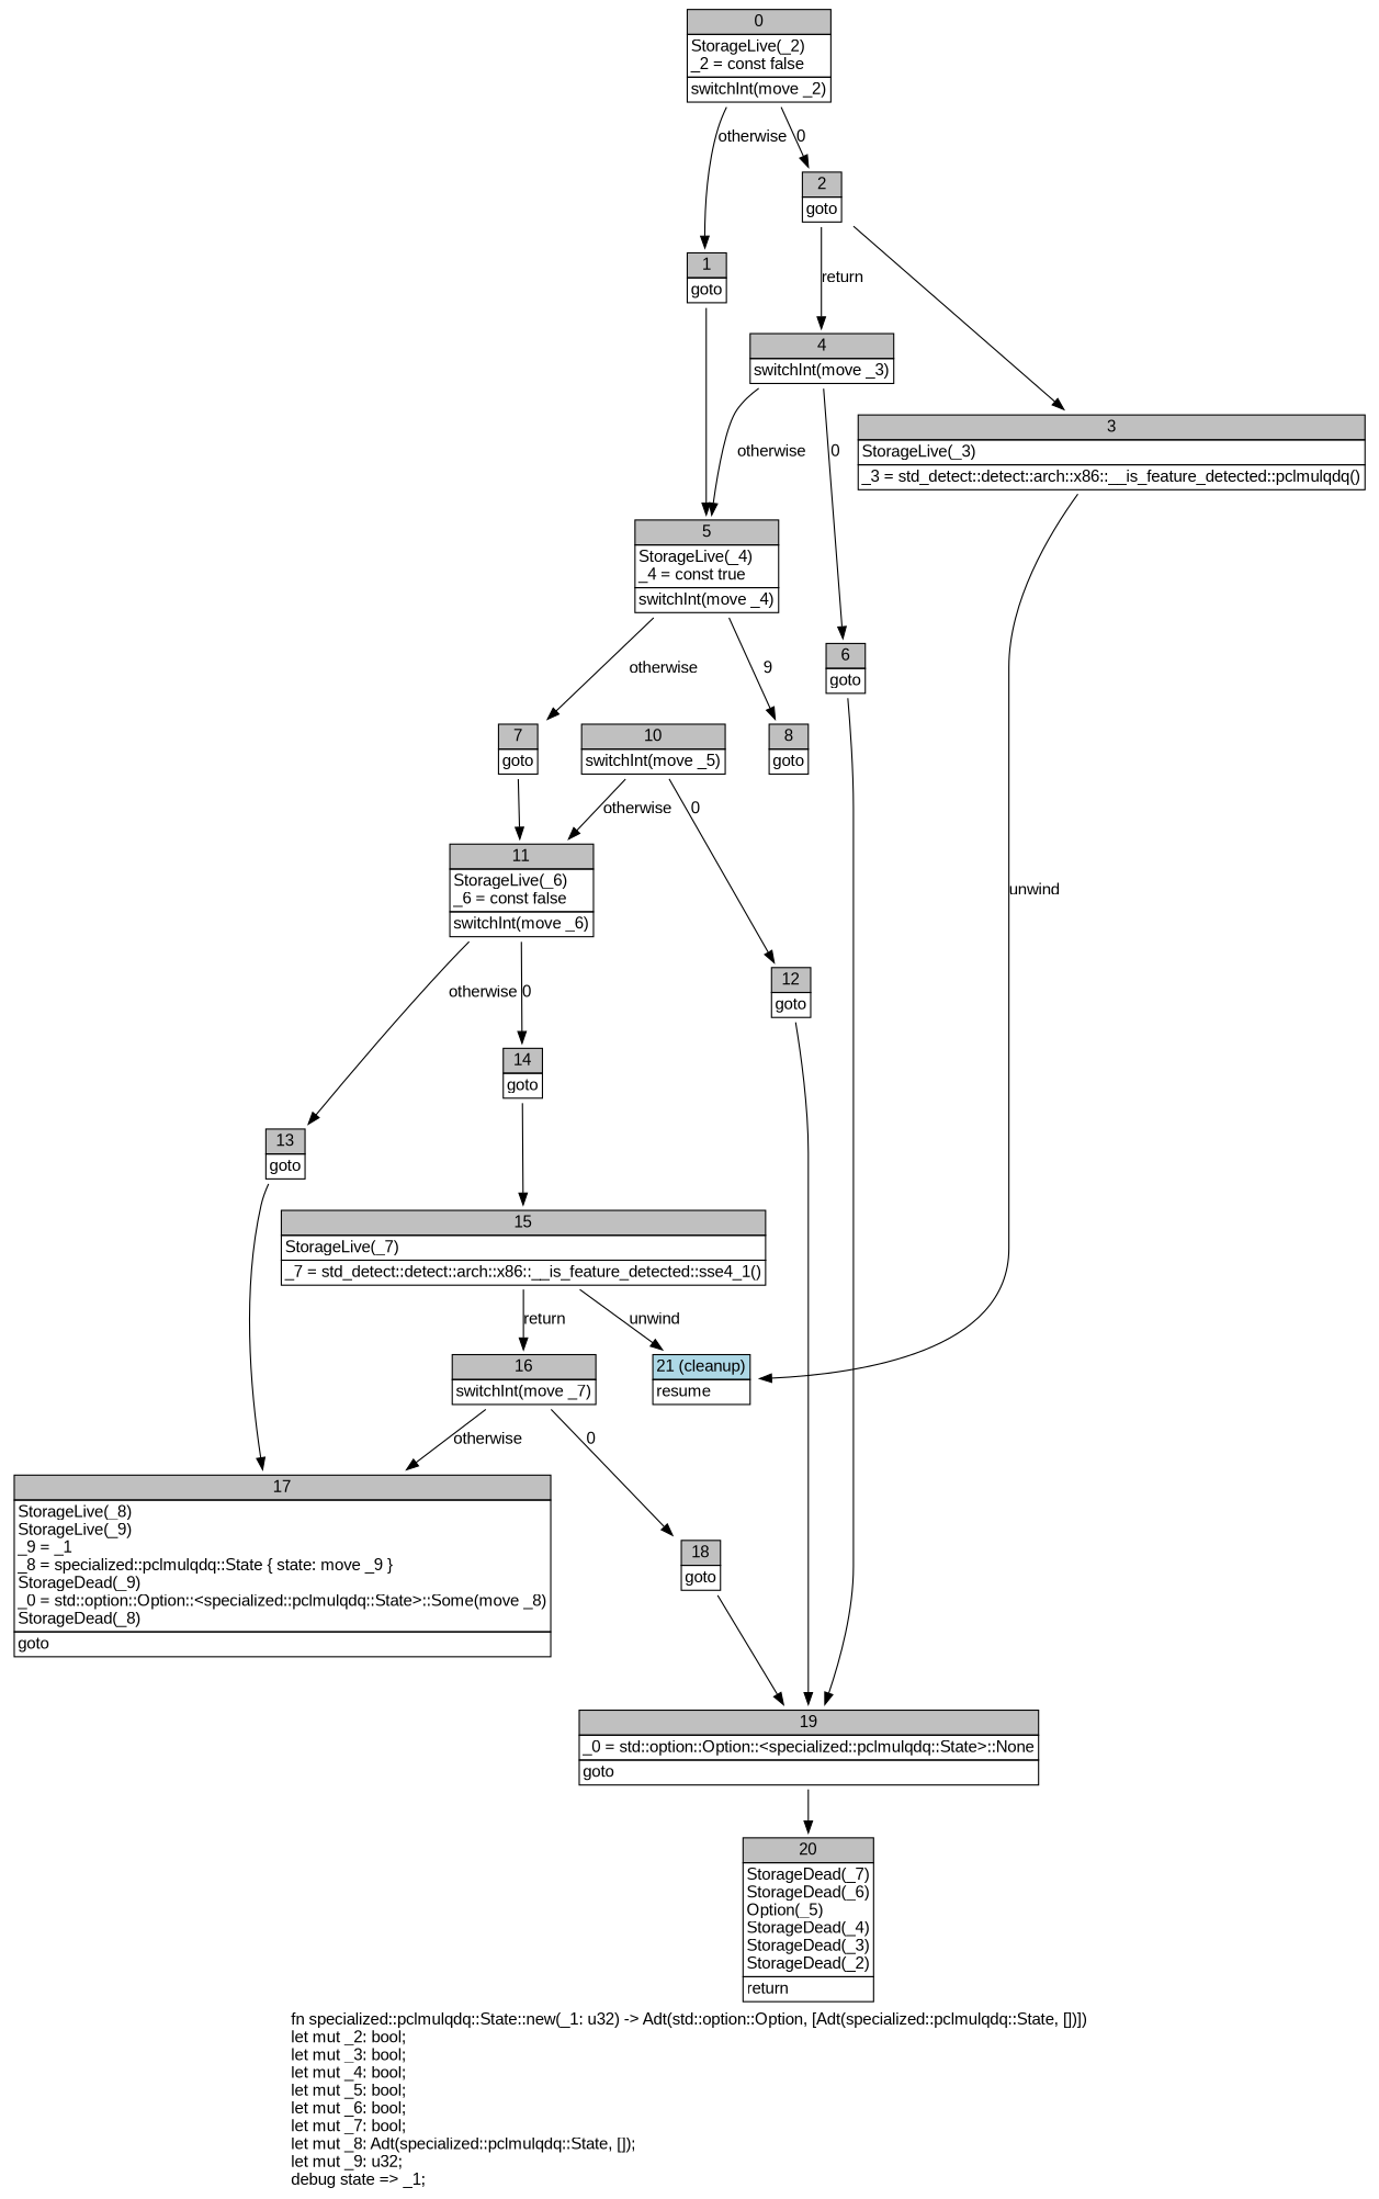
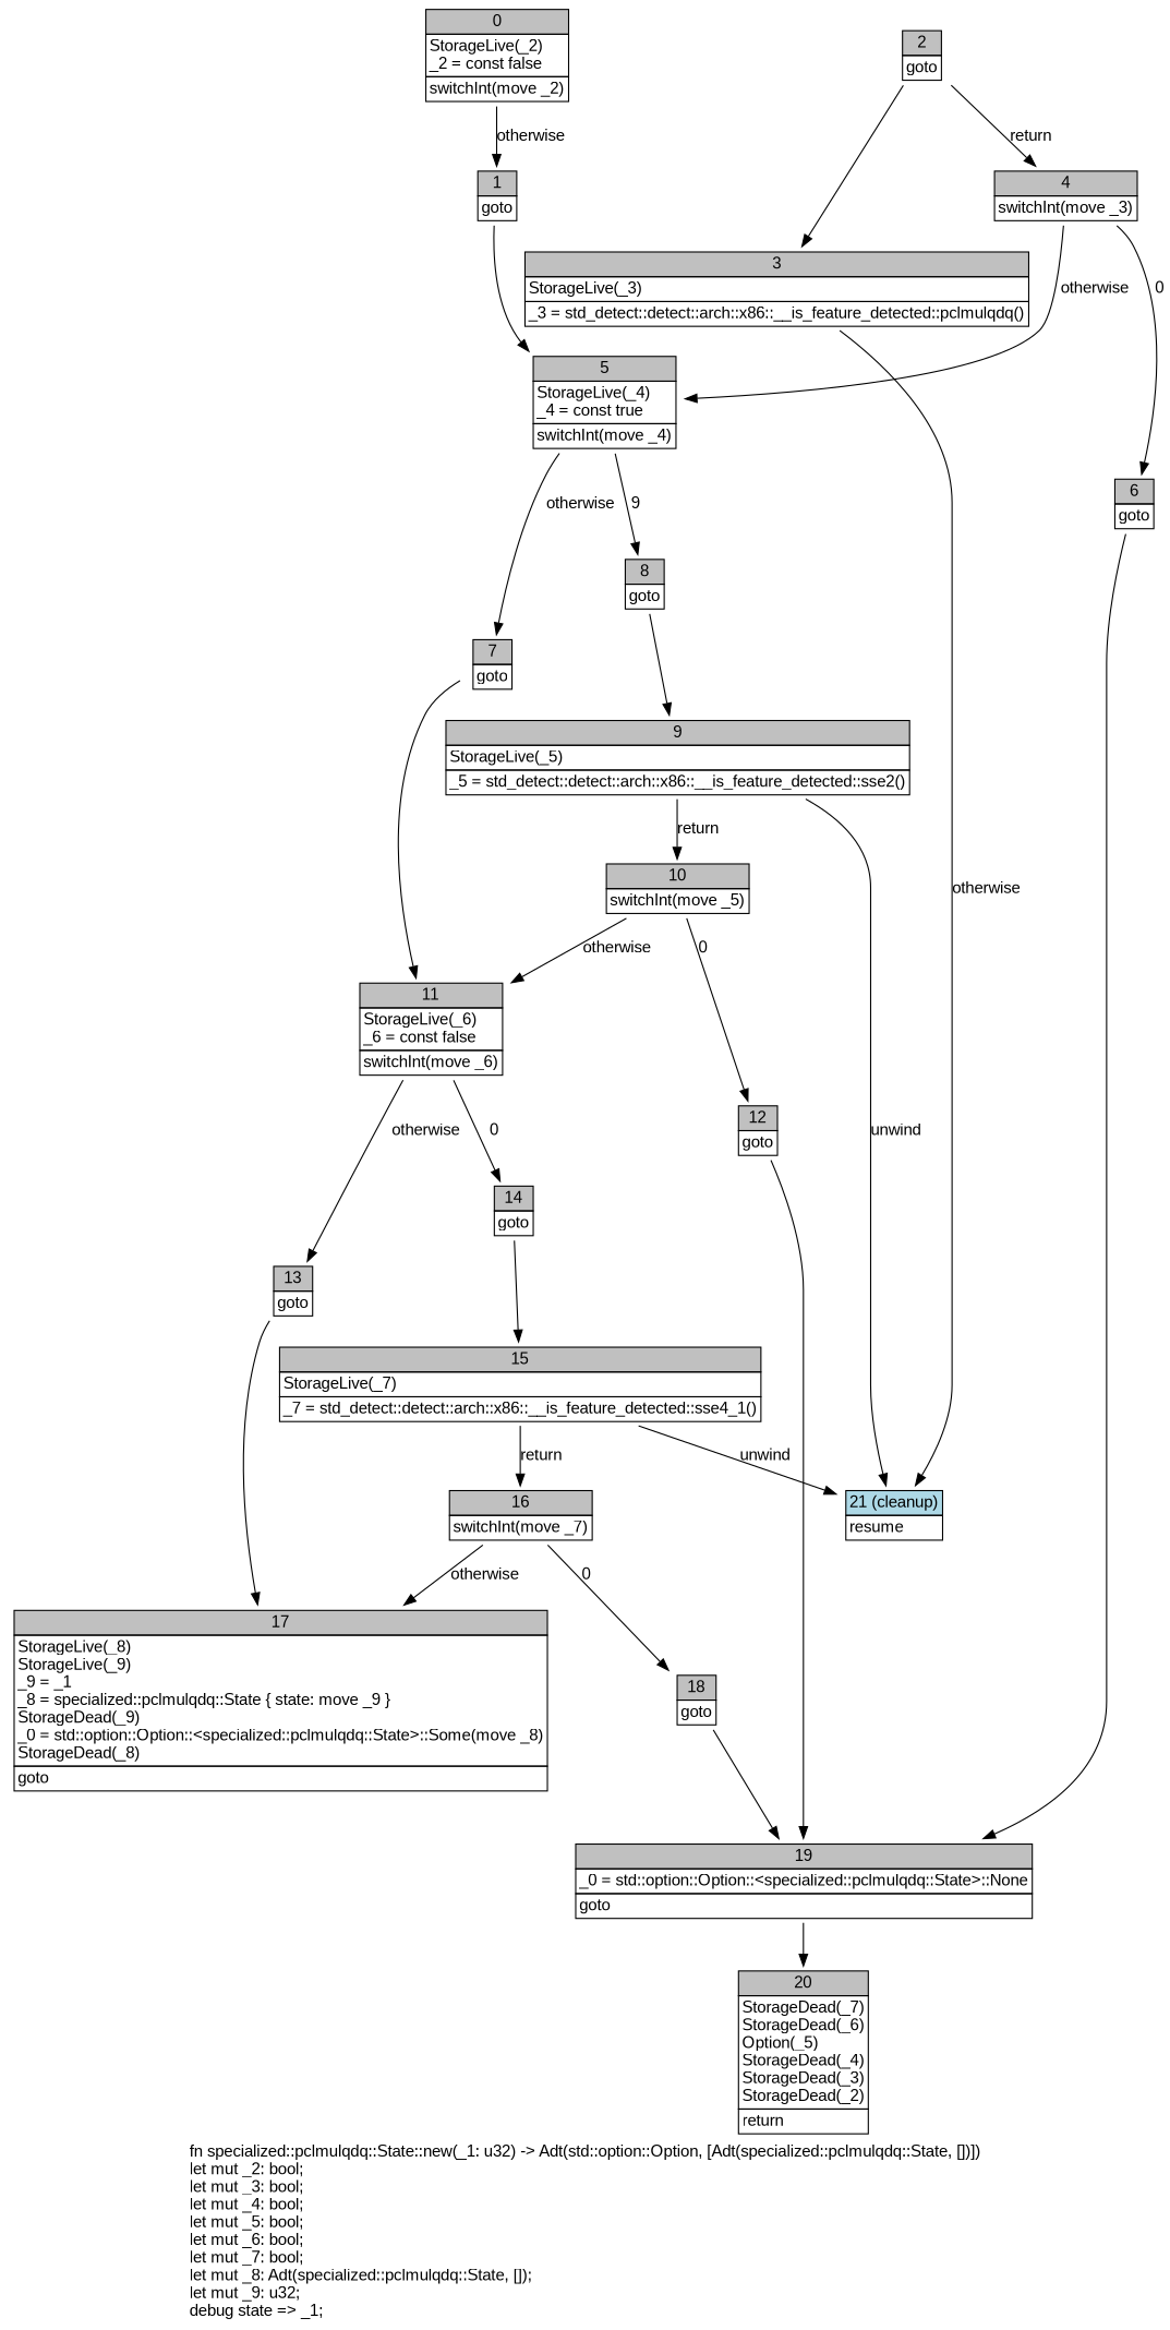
  digraph {
    fontname="Liberation Sans"
    label=<fn specialized::pclmulqdq::State::new(_1: u32) -&gt; Adt(std::option::Option, [Adt(specialized::pclmulqdq::State, [])])<br align="left"/>let mut _2: bool;<br align="left"/>let mut _3: bool;<br align="left"/>let mut _4: bool;<br align="left"/>let mut _5: bool;<br align="left"/>let mut _6: bool;<br align="left"/>let mut _7: bool;<br align="left"/>let mut _8: Adt(specialized::pclmulqdq::State, []);<br align="left"/>let mut _9: u32;<br align="left"/>debug state =&gt; _1;<br align="left"/>>
    node [fontname="Liberation Sans" shape=none]
    edge [fontname="Liberation Sans"]
    n1 [label=<<table border="0" cellborder="1" cellspacing="0"><tr><td bgcolor="gray" align="center" colspan="1">0</td></tr><tr><td align="left" balign="left">StorageLive(_2)<br/>_2 = const false<br/></td></tr><tr><td align="left">switchInt(move _2)</td></tr></table>>]
    n2 [label=<<table border="0" cellborder="1" cellspacing="0"><tr><td bgcolor="gray" align="center" colspan="1">1</td></tr><tr><td align="left">goto</td></tr></table>>]
    n3 [label=<<table border="0" cellborder="1" cellspacing="0"><tr><td bgcolor="gray" align="center" colspan="1">2</td></tr><tr><td align="left">goto</td></tr></table>>]
    n4 [label=<<table border="0" cellborder="1" cellspacing="0"><tr><td bgcolor="gray" align="center" colspan="1">5</td></tr><tr><td align="left" balign="left">StorageLive(_4)<br/>_4 = const true<br/></td></tr><tr><td align="left">switchInt(move _4)</td></tr></table>>]
    n5 [label=<<table border="0" cellborder="1" cellspacing="0"><tr><td bgcolor="gray" align="center" colspan="1">3</td></tr><tr><td align="left" balign="left">StorageLive(_3)<br/></td></tr><tr><td align="left">_3 = std_detect::detect::arch::x86::__is_feature_detected::pclmulqdq()</td></tr></table>>]
    n6 [label=<<table border="0" cellborder="1" cellspacing="0"><tr><td bgcolor="gray" align="center" colspan="1">4</td></tr><tr><td align="left">switchInt(move _3)</td></tr></table>>]
    n7 [label=<<table border="0" cellborder="1" cellspacing="0"><tr><td bgcolor="gray" align="center" colspan="1">7</td></tr><tr><td align="left">goto</td></tr></table>>]
    n8 [label=<<table border="0" cellborder="1" cellspacing="0"><tr><td bgcolor="gray" align="center" colspan="1">8</td></tr><tr><td align="left">goto</td></tr></table>>]
    n9 [label=<<table border="0" cellborder="1" cellspacing="0"><tr><td bgcolor="lightblue" align="center" colspan="1">21 (cleanup)</td></tr><tr><td align="left">resume</td></tr></table>>]
    n10 [label=<<table border="0" cellborder="1" cellspacing="0"><tr><td bgcolor="gray" align="center" colspan="1">6</td></tr><tr><td align="left">goto</td></tr></table>>]
    n11 [label=<<table border="0" cellborder="1" cellspacing="0"><tr><td bgcolor="gray" align="center" colspan="1">19</td></tr><tr><td align="left" balign="left">_0 = std::option::Option::&lt;specialized::pclmulqdq::State&gt;::None<br/></td></tr><tr><td align="left">goto</td></tr></table>>]
    n12 [label=<<table border="0" cellborder="1" cellspacing="0"><tr><td bgcolor="gray" align="center" colspan="1">11</td></tr><tr><td align="left" balign="left">StorageLive(_6)<br/>_6 = const false<br/></td></tr><tr><td align="left">switchInt(move _6)</td></tr></table>>]
+   n13 [label=<<table border="0" cellborder="1" cellspacing="0"><tr><td bgcolor="gray" align="center" colspan="1">9</td></tr><tr><td align="left" balign="left">StorageLive(_5)<br/></td></tr><tr><td align="left">_5 = std_detect::detect::arch::x86::__is_feature_detected::sse2()</td></tr></table>>]
    n14 [label=<<table border="0" cellborder="1" cellspacing="0"><tr><td bgcolor="gray" align="center" colspan="1">20</td></tr><tr><td align="left" balign="left">StorageDead(_7)<br/>StorageDead(_6)<br/>Option(_5)<br/>StorageDead(_4)<br/>StorageDead(_3)<br/>StorageDead(_2)<br/></td></tr><tr><td align="left">return</td></tr></table>>]
    n15 [label=<<table border="0" cellborder="1" cellspacing="0"><tr><td bgcolor="gray" align="center" colspan="1">13</td></tr><tr><td align="left">goto</td></tr></table>>]
    n16 [label=<<table border="0" cellborder="1" cellspacing="0"><tr><td bgcolor="gray" align="center" colspan="1">14</td></tr><tr><td align="left">goto</td></tr></table>>]
    n17 [label=<<table border="0" cellborder="1" cellspacing="0"><tr><td bgcolor="gray" align="center" colspan="1">10</td></tr><tr><td align="left">switchInt(move _5)</td></tr></table>>]
    n18 [label=<<table border="0" cellborder="1" cellspacing="0"><tr><td bgcolor="gray" align="center" colspan="1">12</td></tr><tr><td align="left">goto</td></tr></table>>]
    n19 [label=<<table border="0" cellborder="1" cellspacing="0"><tr><td bgcolor="gray" align="center" colspan="1">17</td></tr><tr><td align="left" balign="left">StorageLive(_8)<br/>StorageLive(_9)<br/>_9 = _1<br/>_8 = specialized::pclmulqdq::State { state: move _9 }<br/>StorageDead(_9)<br/>_0 = std::option::Option::&lt;specialized::pclmulqdq::State&gt;::Some(move _8)<br/>StorageDead(_8)<br/></td></tr><tr><td align="left">goto</td></tr></table>>]
    n20 [label=<<table border="0" cellborder="1" cellspacing="0"><tr><td bgcolor="gray" align="center" colspan="1">15</td></tr><tr><td align="left" balign="left">StorageLive(_7)<br/></td></tr><tr><td align="left">_7 = std_detect::detect::arch::x86::__is_feature_detected::sse4_1()</td></tr></table>>]
    n21 [label=<<table border="0" cellborder="1" cellspacing="0"><tr><td bgcolor="gray" align="center" colspan="1">16</td></tr><tr><td align="left">switchInt(move _7)</td></tr></table>>]
    n22 [label=<<table border="0" cellborder="1" cellspacing="0"><tr><td bgcolor="gray" align="center" colspan="1">18</td></tr><tr><td align="left">goto</td></tr></table>>]
    n1 -> n2 [label=otherwise]
-   n1 -> n3 [label=0]
    n2 -> n4
    n3 -> n5
    n3 -> n6 [label=return]
    n4 -> n7 [label=otherwise]
    n4 -> n8 [label=9]
-   n5 -> n9 [label=unwind]
+   n5 -> n9 [label=otherwise]
    n6 -> n4 [label=otherwise]
    n6 -> n10 [label=0]
    n7 -> n12
+   n8 -> n13
    n10 -> n11
    n11 -> n14
    n12 -> n15 [label=otherwise]
    n12 -> n16 [label=0]
+   n13 -> n9 [label=unwind]
+   n13 -> n17 [label=return]
    n15 -> n19
    n16 -> n20
    n17 -> n12 [label=otherwise]
    n17 -> n18 [label=0]
    n18 -> n11
    n20 -> n9 [label=unwind]
    n20 -> n21 [label=return]
    n21 -> n19 [label=otherwise]
    n21 -> n22 [label=0]
    n22 -> n11
  }
